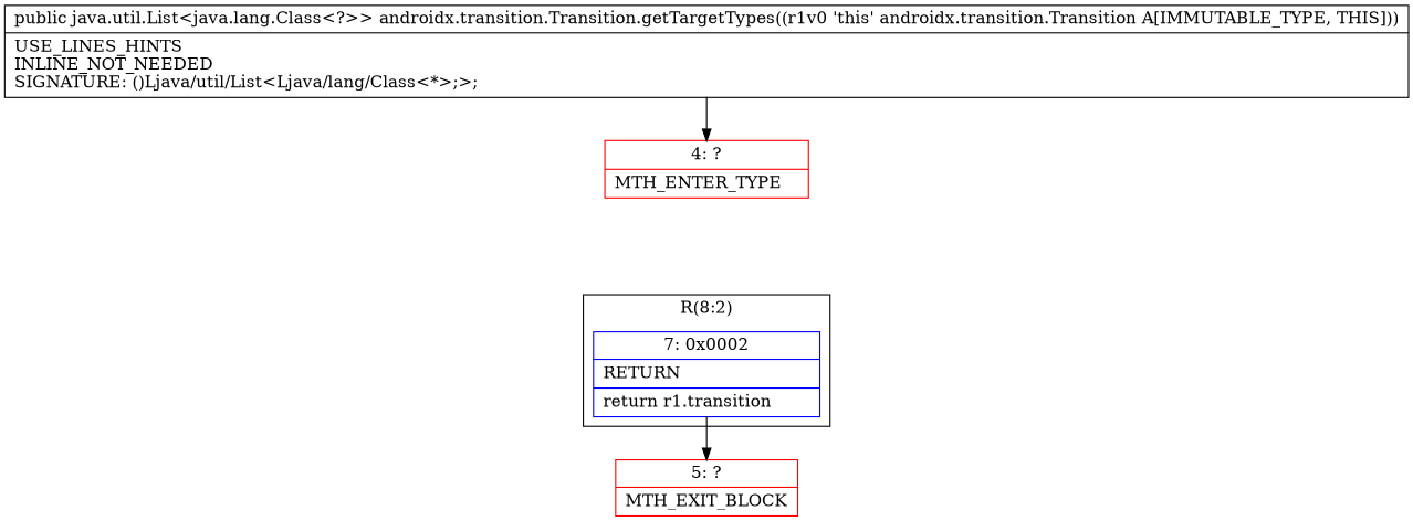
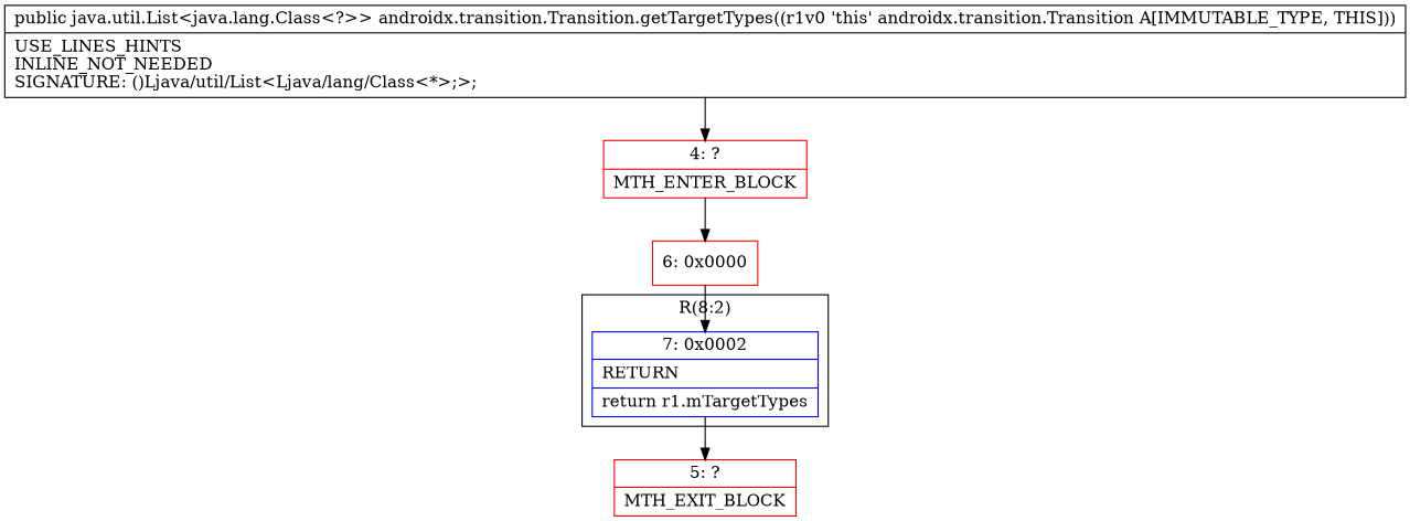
  digraph {
    node [color=red shape=record]
-   n1 [color=blue label="{7\:\ 0x0002|RETURN\l|return r1.transition\l}"]
+   n1 [color=blue label="{7\:\ 0x0002|RETURN\l|return r1.mTargetTypes\l}"]
    n2 [label="{5\:\ ?|MTH_EXIT_BLOCK\l}"]
-   n3 [label="{4\:\ ?|MTH_ENTER_TYPE\l}"]
+   n3 [label="{4\:\ ?|MTH_ENTER_BLOCK\l}"]
+   n4 [label="{6\:\ 0x0000}"]
    n5 [label="{public java.util.List\<java.lang.Class\<?\>\> androidx.transition.Transition.getTargetTypes((r1v0 'this' androidx.transition.Transition A[IMMUTABLE_TYPE, THIS]))  | USE_LINES_HINTS\lINLINE_NOT_NEEDED\lSIGNATURE: ()Ljava\/util\/List\<Ljava\/lang\/Class\<*\>;\>;\l}" color=""]
    subgraph cluster_1 {
      label="R(8:2)"
      n1
    }
    n1 -> n2
+   n3 -> n4
+   n4 -> n1
    n5 -> n3
  }
